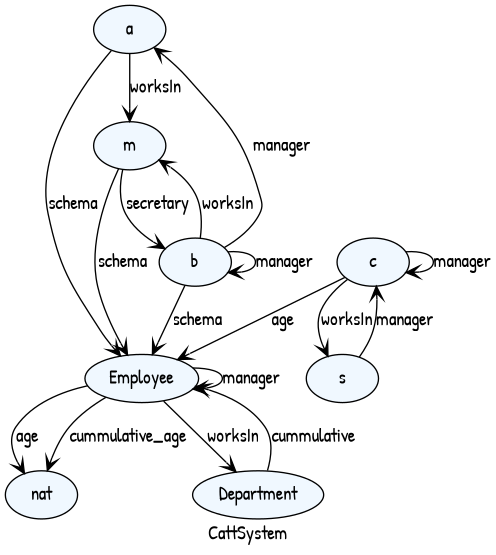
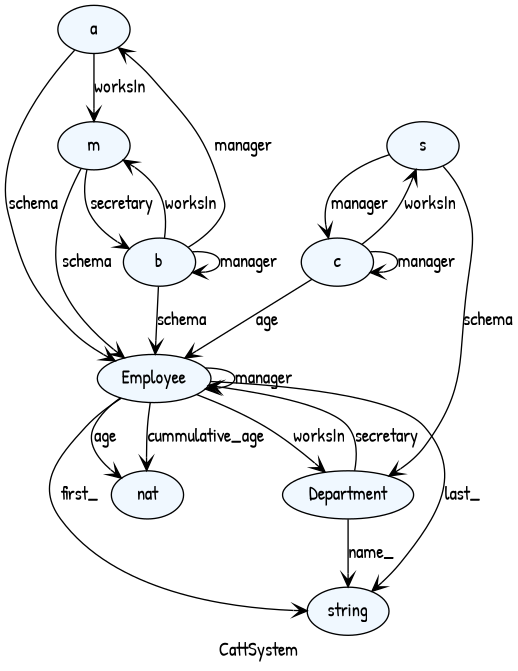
  digraph {
    fontname="Patrick Hand"
    label=CattSystem
    node [fillcolor="#f0f8ff" fontname="Patrick Hand" shape=ellipse style=filled]
    edge [arrowhead=vee fontname="Patrick Hand"]
+   n1 [label=string]
    n2 [label=nat]
    n3 [label=Employee]
    n4 [label=Department]
    n5 [label=a]
    n6 [label=b]
    n7 [label=m]
    n8 [label=c]
    n9 [label=s]
    subgraph sub_1 {
      label=CatTheorySchema
+     n1
      n2
      n3
      n4
    }
    subgraph sub_2 {
      label=CatTheoryInstance
      n5
      n6
      n7
      n8
      n9
    }
+   n3 -> n1 [label=first_]
+   n3 -> n1 [label=last_]
    n3 -> n2 [label=age]
    n3 -> n2 [label=cummulative_age]
    n3 -> n3 [label=manager]
    n3 -> n4 [label=worksIn]
-   n4 -> n3 [label=cummulative]
+   n4 -> n1 [label=name_]
+   n4 -> n3 [label=secretary]
    n5 -> n3 [label=schema]
    n5 -> n7 [label=worksIn]
    n6 -> n3 [label=schema]
    n6 -> n5 [label=manager]
    n6 -> n6 [label=manager]
    n6 -> n7 [label=worksIn]
    n7 -> n3 [label=schema]
    n7 -> n6 [label=secretary]
    n8 -> n3 [label=age]
    n8 -> n8 [label=manager]
    n8 -> n9 [label=worksIn]
+   n9 -> n4 [label=schema]
    n9 -> n8 [label=manager]
  }
